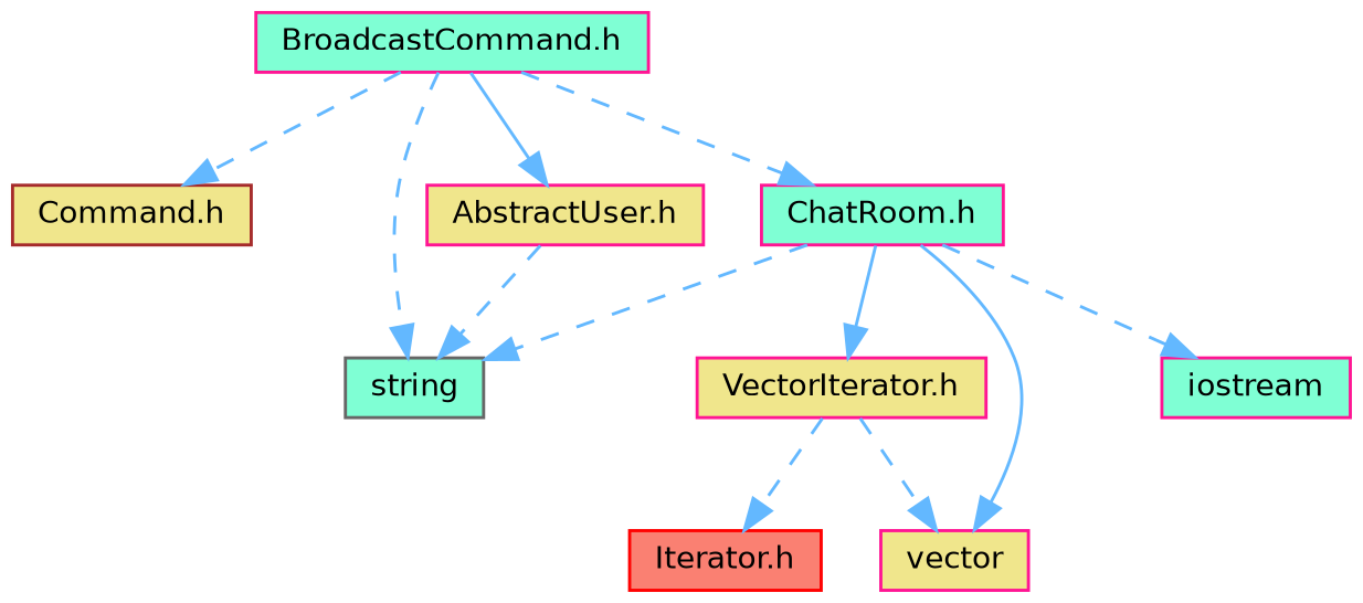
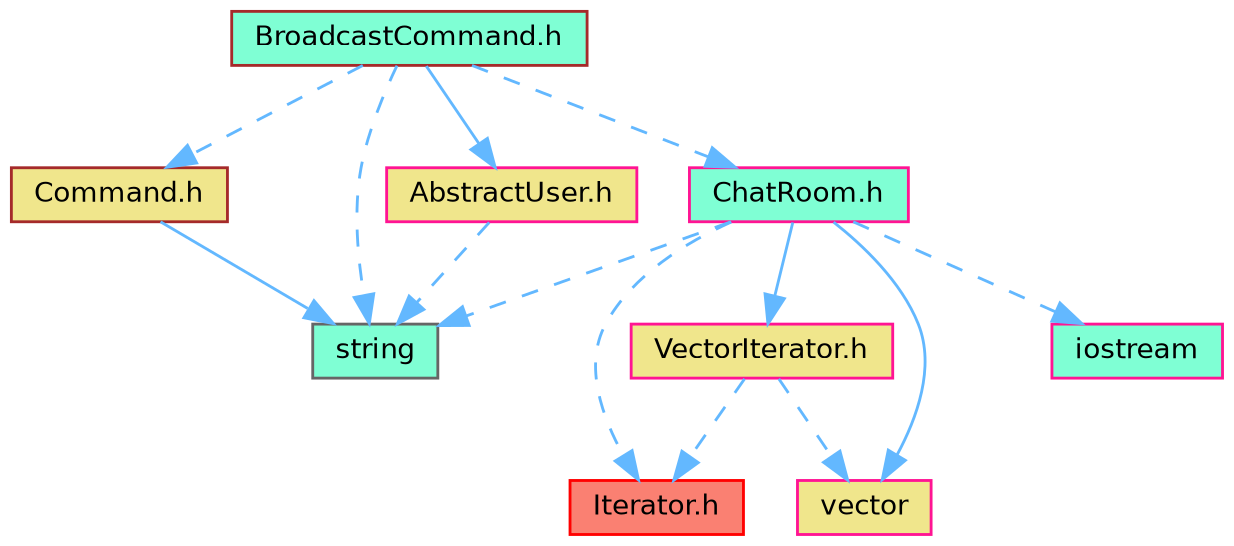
  digraph {
    node [color=deeppink fillcolor=aquamarine fontname=Helvetica fontsize=10 shape=box style=filled]
    edge [color=steelblue1 fontname=Helvetica fontsize=10 labelfontname=Helvetica labelfontsize=10 style=dashed]
-   n1 [fontcolor=black height=0.2 label="BroadcastCommand.h" width=0.4]
+   n1 [color=brown fontcolor=black height=0.2 label="BroadcastCommand.h" width=0.4]
    n2 [color=brown fillcolor=khaki height=0.2 label="Command.h" width=0.4]
    n3 [color=gray40 height=0.2 label=string width=0.4]
    n4 [fillcolor=khaki height=0.2 label="AbstractUser.h" width=0.4]
    n5 [height=0.2 label="ChatRoom.h" width=0.4]
    n6 [color=red fillcolor=salmon height=0.2 label="Iterator.h" width=0.4]
    n7 [fillcolor=khaki height=0.2 label="VectorIterator.h" width=0.4]
    n8 [fillcolor=khaki height=0.2 label=vector width=0.4]
    n9 [height=0.2 label=iostream width=0.4]
    n1 -> n2
    n1 -> n3
    n1 -> n4 [style=solid]
    n1 -> n5
+   n2 -> n3 [style=solid]
    n4 -> n3
    n5 -> n3
+   n5 -> n6
    n5 -> n7 [style=solid]
    n5 -> n8 [style=solid]
    n5 -> n9
    n7 -> n6
    n7 -> n8
  }
